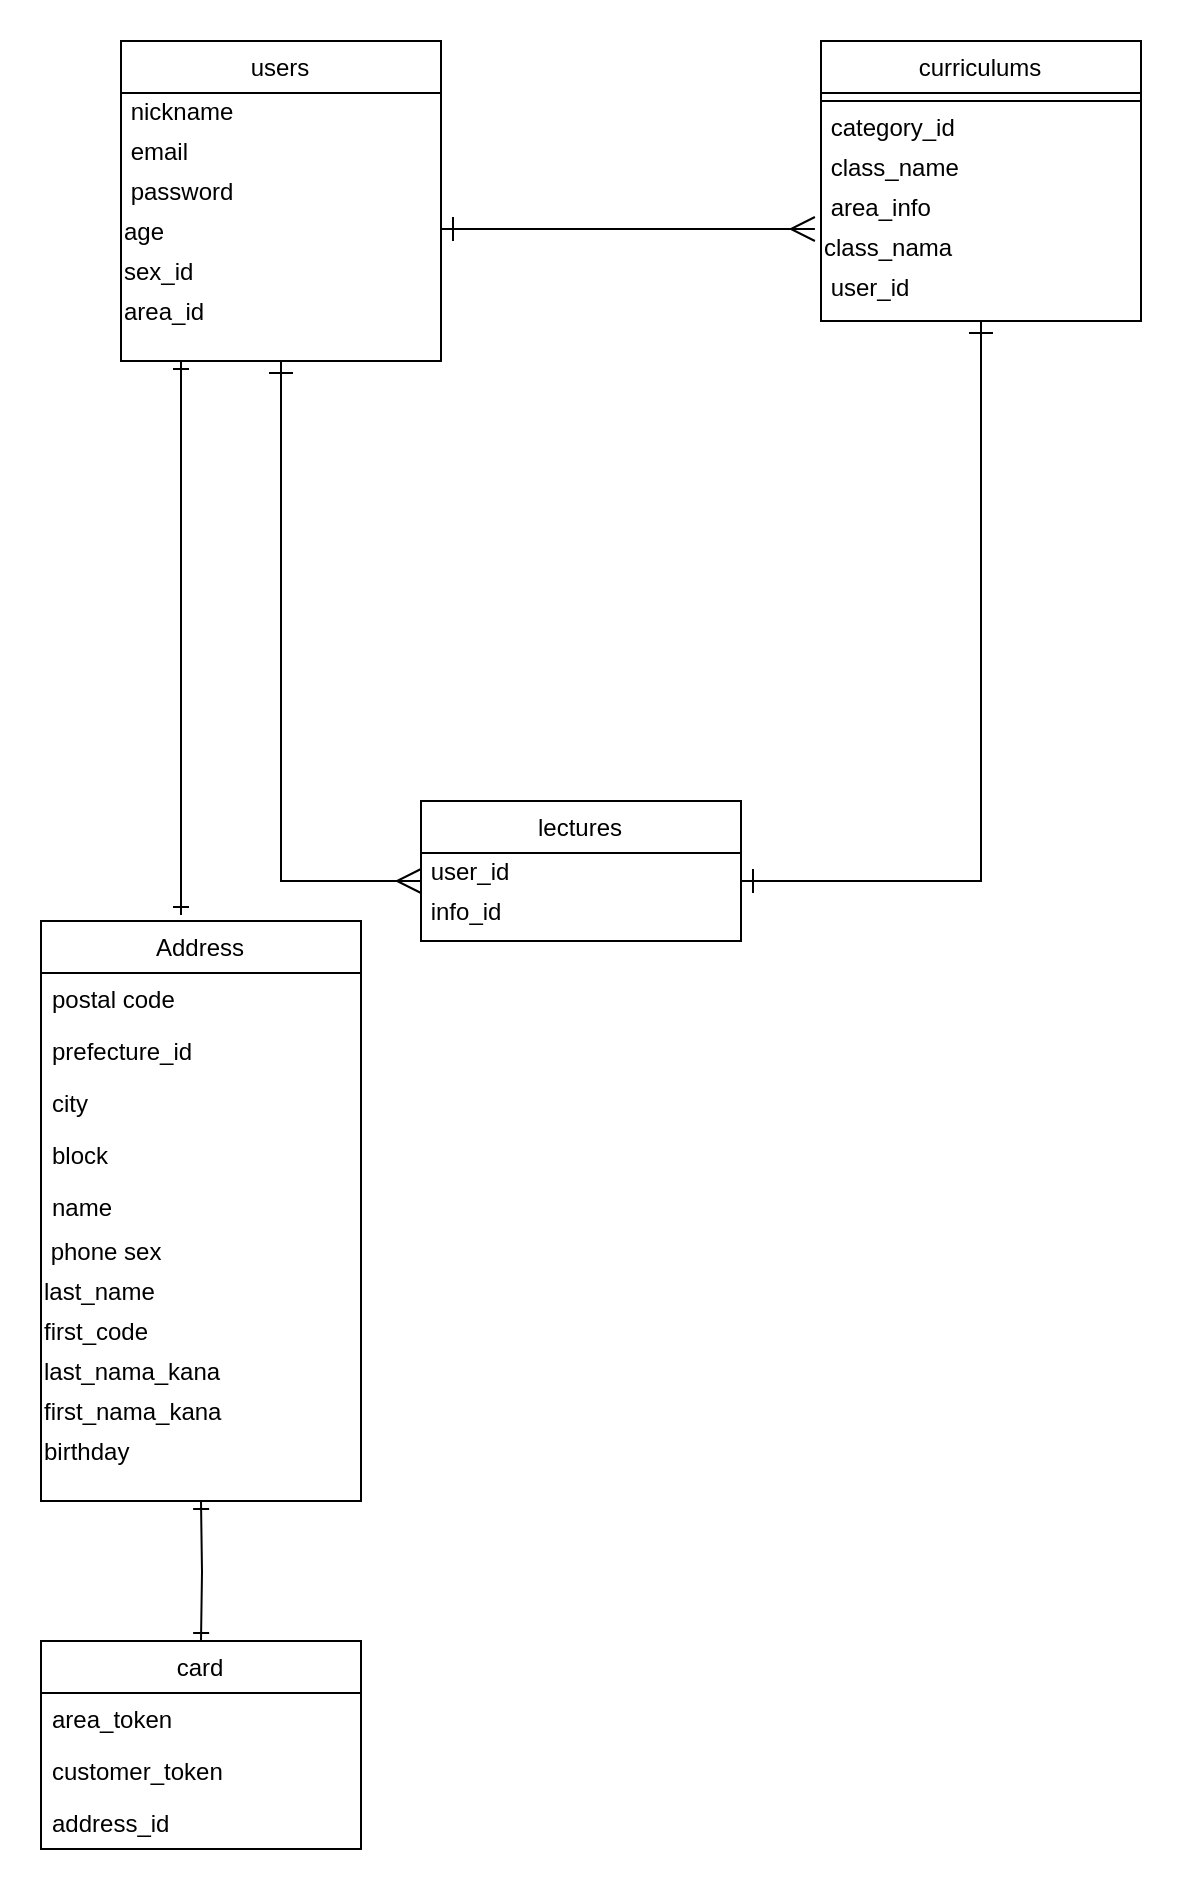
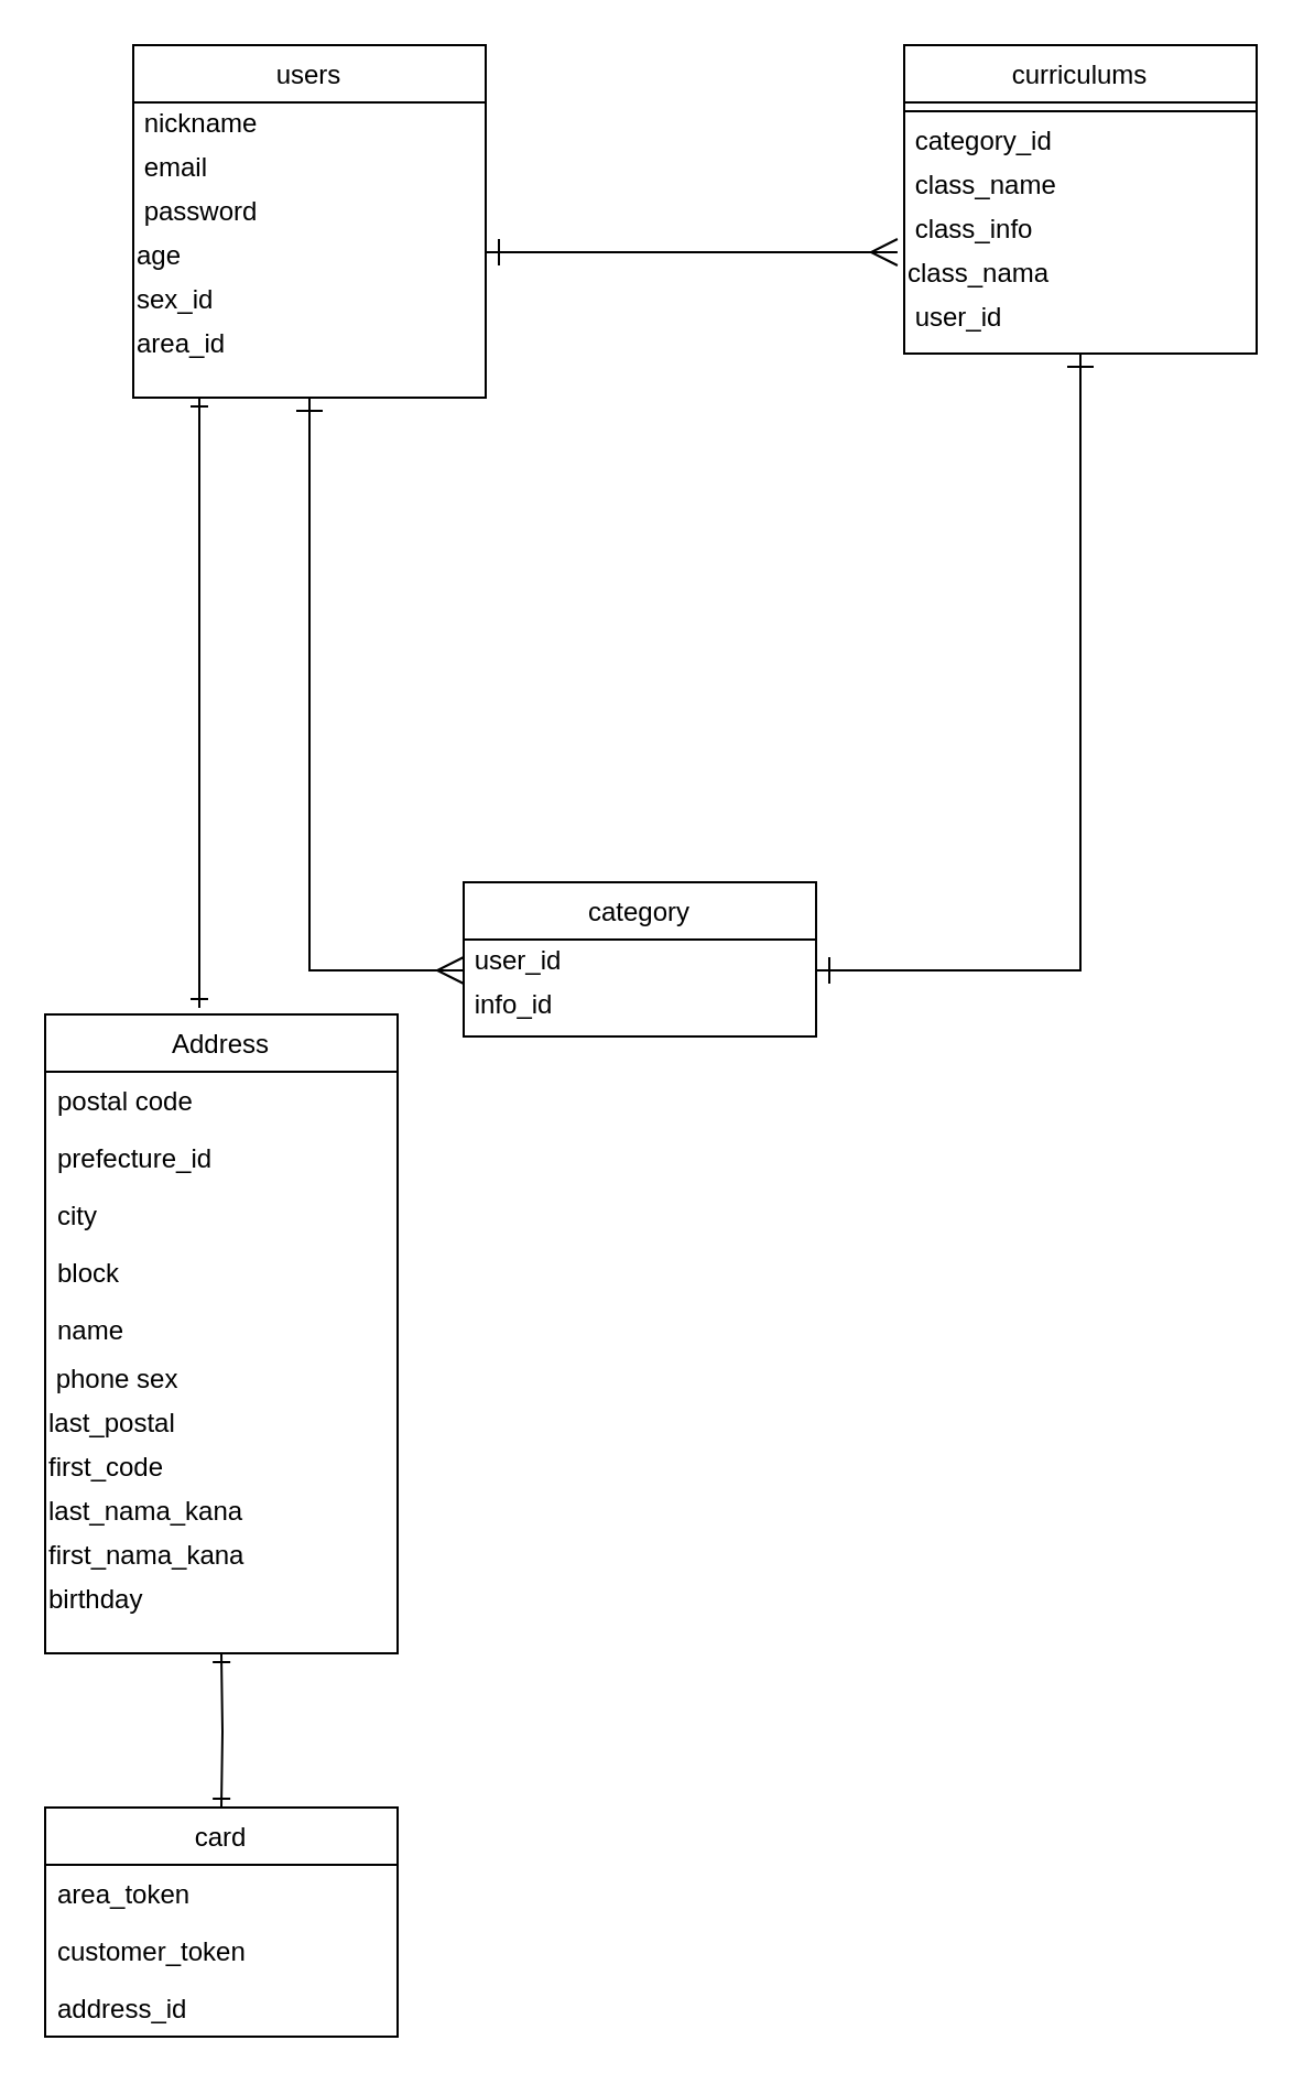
  <mxCell id="0" />
  <mxCell id="1" parent="0" />
  <mxCell id="2" style="edgeStyle=none;rounded=0;orthogonalLoop=1;jettySize=auto;html=1;fontFamily=Helvetica;endArrow=ERmany;endFill=0;endSize=10;startArrow=ERone;startFill=0;startSize=10;" parent="1" source="4" edge="1"><mxGeometry relative="1" as="geometry"><mxPoint x="210" y="440" as="targetPoint" /><Array as="points"><mxPoint x="140" y="440" /></Array></mxGeometry></mxCell>
  <mxCell id="3" style="edgeStyle=none;rounded=0;orthogonalLoop=1;jettySize=auto;html=1;entryX=-0.019;entryY=0;entryDx=0;entryDy=0;entryPerimeter=0;fontFamily=Helvetica;endArrow=ERmany;endFill=0;endSize=10;startArrow=ERone;startFill=0;startSize=10;" parent="1" target="20" edge="1"><mxGeometry relative="1" as="geometry"><Array as="points"><mxPoint x="310" y="114" /></Array><mxPoint x="220" y="114" as="sourcePoint" /></mxGeometry></mxCell>
  <mxCell id="4" value="users" style="swimlane;fontStyle=0;align=center;verticalAlign=top;childLayout=stackLayout;horizontal=1;startSize=26;horizontalStack=0;resizeParent=1;resizeLast=0;collapsible=1;marginBottom=0;rounded=0;shadow=0;strokeWidth=1;" parent="1" vertex="1"><mxGeometry x="60" y="20" width="160" height="160" as="geometry"><mxRectangle x="230" y="140" width="160" height="26" as="alternateBounds" /></mxGeometry></mxCell>
  <mxCell id="5" value="&amp;nbsp;nickname" style="text;html=1;align=left;verticalAlign=middle;resizable=0;points=[];autosize=1;fontFamily=Helvetica;" parent="4" vertex="1"><mxGeometry y="26" width="160" height="20" as="geometry" /></mxCell>
  <mxCell id="6" value="&amp;nbsp;email" style="text;html=1;align=left;verticalAlign=middle;resizable=0;points=[];autosize=1;fontFamily=Helvetica;" parent="4" vertex="1"><mxGeometry y="46" width="160" height="20" as="geometry" /></mxCell>
  <mxCell id="7" value="&amp;nbsp;password" style="text;html=1;align=left;verticalAlign=middle;resizable=0;points=[];autosize=1;fontFamily=Helvetica;strokeColor=none;" parent="4" vertex="1"><mxGeometry y="66" width="160" height="20" as="geometry" /></mxCell>
  <mxCell id="8" value="age" style="text;html=1;align=left;verticalAlign=middle;resizable=0;points=[];autosize=1;fontFamily=Helvetica;" parent="4" vertex="1"><mxGeometry y="86" width="160" height="20" as="geometry" /></mxCell>
  <mxCell id="9" value="sex_id" style="text;html=1;align=left;verticalAlign=middle;resizable=0;points=[];autosize=1;fontFamily=Helvetica;" parent="4" vertex="1"><mxGeometry y="106" width="160" height="20" as="geometry" /></mxCell>
  <mxCell id="10" value="area_id" style="text;html=1;align=left;verticalAlign=middle;resizable=0;points=[];autosize=1;fontFamily=Helvetica;" parent="4" vertex="1"><mxGeometry y="126" width="160" height="20" as="geometry" /></mxCell>
- <mxCell id="11" value="lectures" style="swimlane;fontStyle=0;align=center;verticalAlign=top;childLayout=stackLayout;horizontal=1;startSize=26;horizontalStack=0;resizeParent=1;resizeLast=0;collapsible=1;marginBottom=0;rounded=0;shadow=0;strokeWidth=1;" parent="1" vertex="1"><mxGeometry x="210" y="400" width="160" height="70" as="geometry"><mxRectangle x="130" y="380" width="160" height="26" as="alternateBounds" /></mxGeometry></mxCell>
+ <mxCell id="11" value="category" style="swimlane;fontStyle=0;align=center;verticalAlign=top;childLayout=stackLayout;horizontal=1;startSize=26;horizontalStack=0;resizeParent=1;resizeLast=0;collapsible=1;marginBottom=0;rounded=0;shadow=0;strokeWidth=1;" parent="1" vertex="1"><mxGeometry x="210" y="400" width="160" height="70" as="geometry"><mxRectangle x="130" y="380" width="160" height="26" as="alternateBounds" /></mxGeometry></mxCell>
  <mxCell id="12" value="&amp;nbsp;user_id" style="text;html=1;align=left;verticalAlign=middle;resizable=0;points=[];autosize=1;fontFamily=Helvetica;" parent="11" vertex="1"><mxGeometry y="26" width="160" height="20" as="geometry" /></mxCell>
  <mxCell id="13" value="&lt;span style=&quot;text-align: center&quot;&gt;&amp;nbsp;info&lt;/span&gt;_id" style="text;html=1;align=left;verticalAlign=middle;resizable=0;points=[];autosize=1;fontFamily=Helvetica;" parent="11" vertex="1"><mxGeometry y="46" width="160" height="20" as="geometry" /></mxCell>
  <mxCell id="14" style="edgeStyle=none;rounded=0;orthogonalLoop=1;jettySize=auto;html=1;fontFamily=Helvetica;endArrow=ERone;endFill=0;endSize=10;startArrow=ERone;startFill=0;startSize=10;" parent="1" source="15" edge="1"><mxGeometry relative="1" as="geometry"><mxPoint x="370" y="440" as="targetPoint" /><Array as="points"><mxPoint x="490" y="440" /></Array></mxGeometry></mxCell>
  <mxCell id="15" value="curriculums" style="swimlane;fontStyle=0;align=center;verticalAlign=top;childLayout=stackLayout;horizontal=1;startSize=26;horizontalStack=0;resizeParent=1;resizeLast=0;collapsible=1;marginBottom=0;rounded=0;shadow=0;strokeWidth=1;" parent="1" vertex="1"><mxGeometry x="410" y="20" width="160" height="140" as="geometry"><mxRectangle x="340" y="380" width="170" height="26" as="alternateBounds" /></mxGeometry></mxCell>
  <mxCell id="16" value="" style="line;html=1;strokeWidth=1;align=left;verticalAlign=middle;spacingTop=-1;spacingLeft=3;spacingRight=3;rotatable=0;labelPosition=right;points=[];portConstraint=eastwest;" parent="15" vertex="1"><mxGeometry y="26" width="160" height="8" as="geometry" /></mxCell>
  <mxCell id="17" value="&amp;nbsp;category_id" style="text;html=1;align=left;verticalAlign=middle;resizable=0;points=[];autosize=1;fontFamily=Helvetica;" parent="15" vertex="1"><mxGeometry y="34" width="160" height="20" as="geometry" /></mxCell>
  <mxCell id="18" value="&amp;nbsp;class_name" style="text;html=1;align=left;verticalAlign=middle;resizable=0;points=[];autosize=1;fontFamily=Helvetica;" parent="15" vertex="1"><mxGeometry y="54" width="160" height="20" as="geometry" /></mxCell>
- <mxCell id="19" value="&amp;nbsp;area_info" style="text;html=1;align=left;verticalAlign=middle;resizable=0;points=[];autosize=1;fontFamily=Helvetica;" parent="15" vertex="1"><mxGeometry y="74" width="160" height="20" as="geometry" /></mxCell>
+ <mxCell id="19" value="&amp;nbsp;class_info" style="text;html=1;align=left;verticalAlign=middle;resizable=0;points=[];autosize=1;fontFamily=Helvetica;" parent="15" vertex="1"><mxGeometry y="74" width="160" height="20" as="geometry" /></mxCell>
  <mxCell id="20" value="class_nama" style="text;html=1;align=left;verticalAlign=middle;resizable=0;points=[];autosize=1;fontFamily=Helvetica;" vertex="1" parent="15"><mxGeometry y="94" width="160" height="20" as="geometry" /></mxCell>
  <mxCell id="21" value="&amp;nbsp;user_id" style="text;html=1;align=left;verticalAlign=middle;resizable=0;points=[];autosize=1;fontFamily=Helvetica;" parent="15" vertex="1"><mxGeometry y="114" width="160" height="20" as="geometry" /></mxCell>
  <mxCell id="22" value="Address" style="swimlane;fontStyle=0;align=center;verticalAlign=top;childLayout=stackLayout;horizontal=1;startSize=26;horizontalStack=0;resizeParent=1;resizeLast=0;collapsible=1;marginBottom=0;rounded=0;shadow=0;strokeWidth=1;" parent="1" vertex="1"><mxGeometry x="20" y="460" width="160" height="290" as="geometry"><mxRectangle x="550" y="140" width="160" height="26" as="alternateBounds" /></mxGeometry></mxCell>
  <mxCell id="23" value="postal code" style="text;align=left;verticalAlign=top;spacingLeft=4;spacingRight=4;overflow=hidden;rotatable=0;points=[[0,0.5],[1,0.5]];portConstraint=eastwest;rounded=0;shadow=0;html=0;" parent="22" vertex="1"><mxGeometry y="26" width="160" height="26" as="geometry" /></mxCell>
  <mxCell id="24" value="prefecture_id" style="text;align=left;verticalAlign=top;spacingLeft=4;spacingRight=4;overflow=hidden;rotatable=0;points=[[0,0.5],[1,0.5]];portConstraint=eastwest;rounded=0;shadow=0;html=0;" parent="22" vertex="1"><mxGeometry y="52" width="160" height="26" as="geometry" /></mxCell>
  <mxCell id="25" value="city" style="text;align=left;verticalAlign=top;spacingLeft=4;spacingRight=4;overflow=hidden;rotatable=0;points=[[0,0.5],[1,0.5]];portConstraint=eastwest;rounded=0;shadow=0;html=0;" parent="22" vertex="1"><mxGeometry y="78" width="160" height="26" as="geometry" /></mxCell>
  <mxCell id="26" value="block" style="text;align=left;verticalAlign=top;spacingLeft=4;spacingRight=4;overflow=hidden;rotatable=0;points=[[0,0.5],[1,0.5]];portConstraint=eastwest;" parent="22" vertex="1"><mxGeometry y="104" width="160" height="26" as="geometry" /></mxCell>
  <mxCell id="27" value="name" style="text;align=left;verticalAlign=top;spacingLeft=4;spacingRight=4;overflow=hidden;rotatable=0;points=[[0,0.5],[1,0.5]];portConstraint=eastwest;rounded=0;shadow=0;html=0;" parent="22" vertex="1"><mxGeometry y="130" width="160" height="26" as="geometry" /></mxCell>
  <mxCell id="28" value="&amp;nbsp;phone sex" style="text;html=1;align=left;verticalAlign=middle;resizable=0;points=[];autosize=1;fontFamily=Helvetica;" parent="22" vertex="1"><mxGeometry y="156" width="160" height="20" as="geometry" /></mxCell>
- <mxCell id="29" value="last_name" style="text;html=1;align=left;verticalAlign=middle;resizable=0;points=[];autosize=1;fontFamily=Helvetica;" parent="22" vertex="1"><mxGeometry y="176" width="160" height="20" as="geometry" /></mxCell>
+ <mxCell id="29" value="last_postal" style="text;html=1;align=left;verticalAlign=middle;resizable=0;points=[];autosize=1;fontFamily=Helvetica;" parent="22" vertex="1"><mxGeometry y="176" width="160" height="20" as="geometry" /></mxCell>
  <mxCell id="30" value="first_code" style="text;html=1;align=left;verticalAlign=middle;resizable=0;points=[];autosize=1;fontFamily=Helvetica;" vertex="1" parent="22"><mxGeometry y="196" width="160" height="20" as="geometry" /></mxCell>
  <mxCell id="31" value="last_nama_kana" style="text;html=1;align=left;verticalAlign=middle;resizable=0;points=[];autosize=1;fontFamily=Helvetica;" vertex="1" parent="22"><mxGeometry y="216" width="160" height="20" as="geometry" /></mxCell>
  <mxCell id="32" value="first_nama_kana" style="text;html=1;align=left;verticalAlign=middle;resizable=0;points=[];autosize=1;fontFamily=Helvetica;" vertex="1" parent="22"><mxGeometry y="236" width="160" height="20" as="geometry" /></mxCell>
  <mxCell id="33" value="birthday" style="text;html=1;align=left;verticalAlign=middle;resizable=0;points=[];autosize=1;fontFamily=Helvetica;" vertex="1" parent="22"><mxGeometry y="256" width="160" height="20" as="geometry" /></mxCell>
  <mxCell id="34" value="card" style="swimlane;fontStyle=0;align=center;verticalAlign=top;childLayout=stackLayout;horizontal=1;startSize=26;horizontalStack=0;resizeParent=1;resizeLast=0;collapsible=1;marginBottom=0;rounded=0;shadow=0;strokeWidth=1;" parent="1" vertex="1"><mxGeometry x="20" y="820" width="160" height="104" as="geometry"><mxRectangle x="550" y="140" width="160" height="26" as="alternateBounds" /></mxGeometry></mxCell>
  <mxCell id="35" value="area_token" style="text;align=left;verticalAlign=top;spacingLeft=4;spacingRight=4;overflow=hidden;rotatable=0;points=[[0,0.5],[1,0.5]];portConstraint=eastwest;rounded=0;shadow=0;html=0;" parent="34" vertex="1"><mxGeometry y="26" width="160" height="26" as="geometry" /></mxCell>
  <mxCell id="36" value="customer_token" style="text;align=left;verticalAlign=top;spacingLeft=4;spacingRight=4;overflow=hidden;rotatable=0;points=[[0,0.5],[1,0.5]];portConstraint=eastwest;rounded=0;shadow=0;html=0;" parent="34" vertex="1"><mxGeometry y="52" width="160" height="26" as="geometry" /></mxCell>
  <mxCell id="37" value="address_id" style="text;align=left;verticalAlign=top;spacingLeft=4;spacingRight=4;overflow=hidden;rotatable=0;points=[[0,0.5],[1,0.5]];portConstraint=eastwest;rounded=0;shadow=0;html=0;" parent="34" vertex="1"><mxGeometry y="78" width="160" height="26" as="geometry" /></mxCell>
  <mxCell id="38" style="edgeStyle=orthogonalEdgeStyle;rounded=0;orthogonalLoop=1;jettySize=auto;html=1;entryX=0.5;entryY=0;entryDx=0;entryDy=0;endArrow=ERone;endFill=0;startArrow=ERone;startFill=0;" parent="1" target="34" edge="1"><mxGeometry relative="1" as="geometry"><mxPoint x="100" y="750" as="sourcePoint" /></mxGeometry></mxCell>
  <mxCell id="39" style="edgeStyle=orthogonalEdgeStyle;rounded=0;orthogonalLoop=1;jettySize=auto;html=1;startArrow=ERone;startFill=0;endArrow=ERone;endFill=0;" parent="1" edge="1"><mxGeometry relative="1" as="geometry"><mxPoint x="90" y="457" as="targetPoint" /><mxPoint x="90" y="180" as="sourcePoint" /><Array as="points"><mxPoint x="90" y="350" /><mxPoint x="90" y="350" /></Array></mxGeometry></mxCell>
